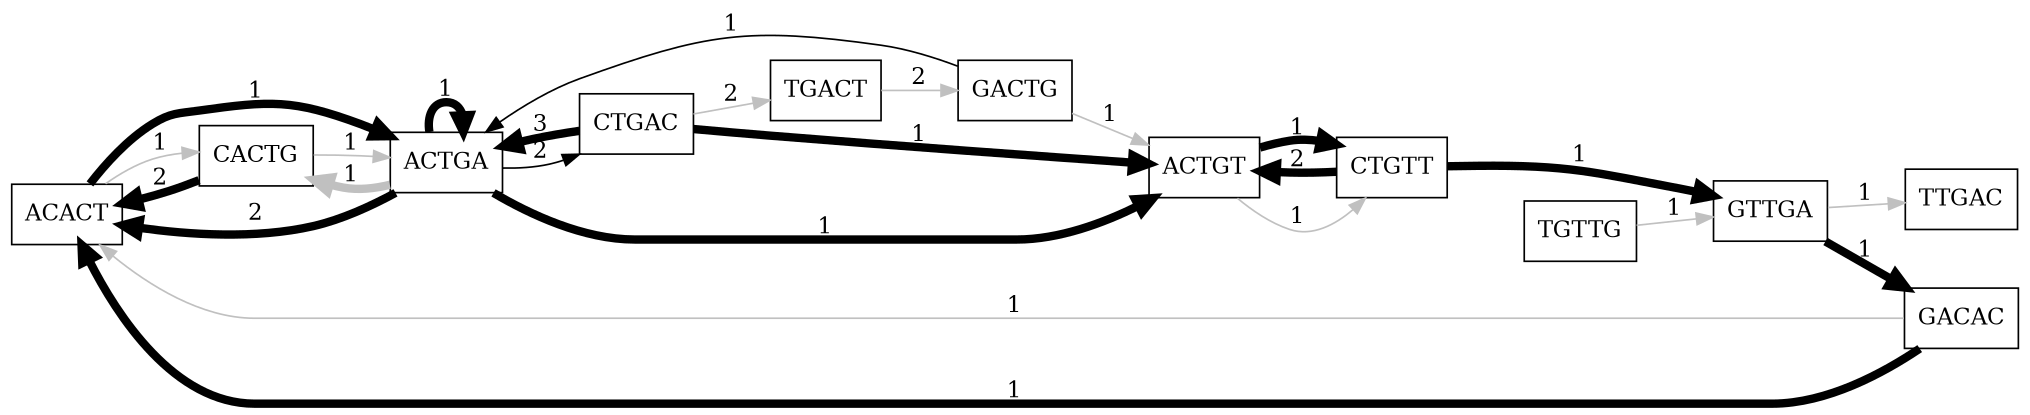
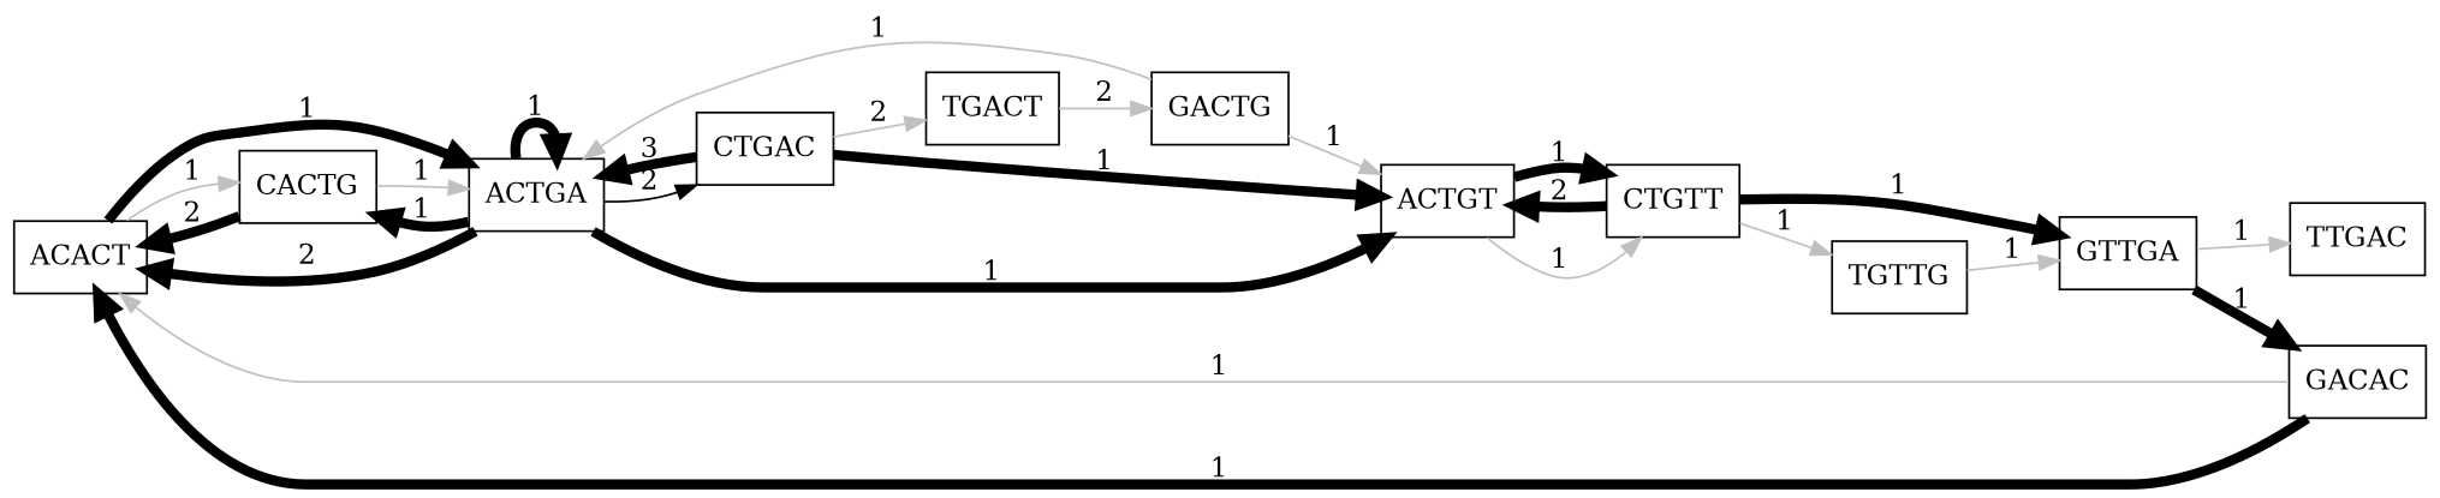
  digraph {
    rankdir=LR
    node [shape=box]
    edge [color=black penwidth=5]
    ACACT
    CACTG
    ACTGA
    CTGAC
    ACTGT
    TGACT
    CTGTT
    GACTG
    TGTTG
    GTTGA
    GACAC
    TTGAC
    ACACT -> CACTG [color=grey label=1 penwidth=""]
    ACACT -> ACTGA [label=1]
    CACTG -> ACACT [label=2]
    CACTG -> ACTGA [color=grey label=1 penwidth=""]
    ACTGA -> ACACT [label=2]
-   ACTGA -> CACTG [color=grey label=1]
+   ACTGA -> CACTG [label=1]
    ACTGA -> ACTGA [label=1]
    ACTGA -> CTGAC [label=2 penwidth=""]
    ACTGA -> ACTGT [label=1]
    CTGAC -> ACTGA [label=3]
    CTGAC -> ACTGT [label=1]
    CTGAC -> TGACT [color=grey label=2 penwidth=""]
    ACTGT -> CTGTT [color=grey label=1 penwidth=""]
    ACTGT -> CTGTT [label=1]
    TGACT -> GACTG [color=grey label=2 penwidth=""]
    CTGTT -> ACTGT [label=2]
+   CTGTT -> TGTTG [color=grey label=1 penwidth=""]
    CTGTT -> GTTGA [label=1]
-   GACTG -> ACTGA [label=1 penwidth=""]
+   GACTG -> ACTGA [color=grey label=1 penwidth=""]
    GACTG -> ACTGT [color=grey label=1 penwidth=""]
    TGTTG -> GTTGA [color=grey label=1 penwidth=""]
    GTTGA -> GACAC [label=1]
    GTTGA -> TTGAC [color=grey label=1 penwidth=""]
    GACAC -> ACACT [color=grey label=1 penwidth=""]
    GACAC -> ACACT [label=1]
  }
